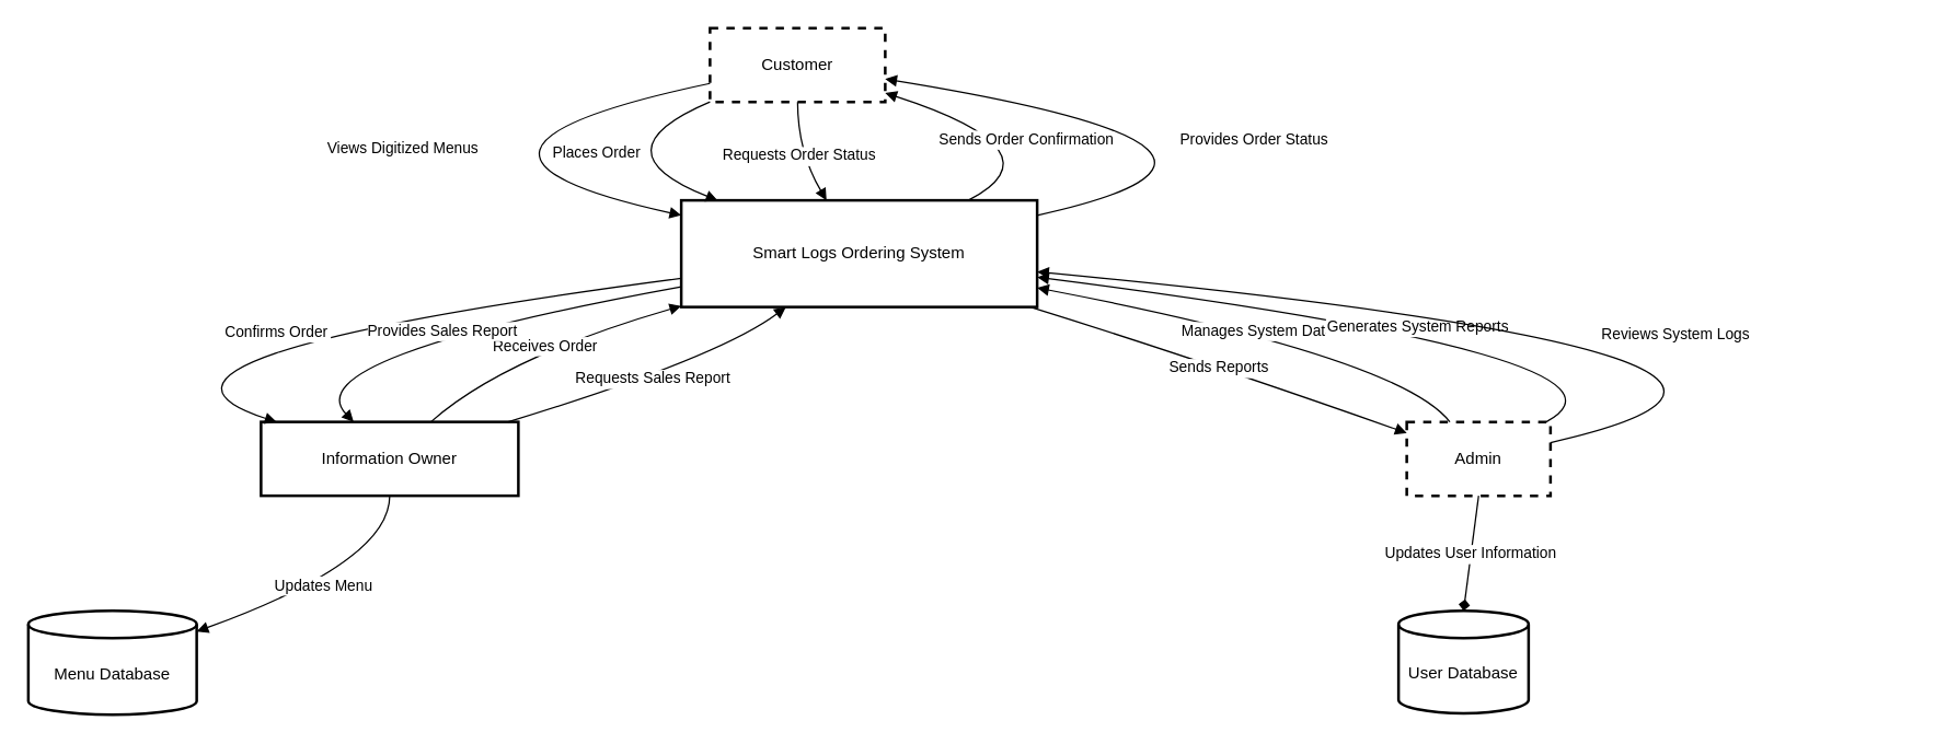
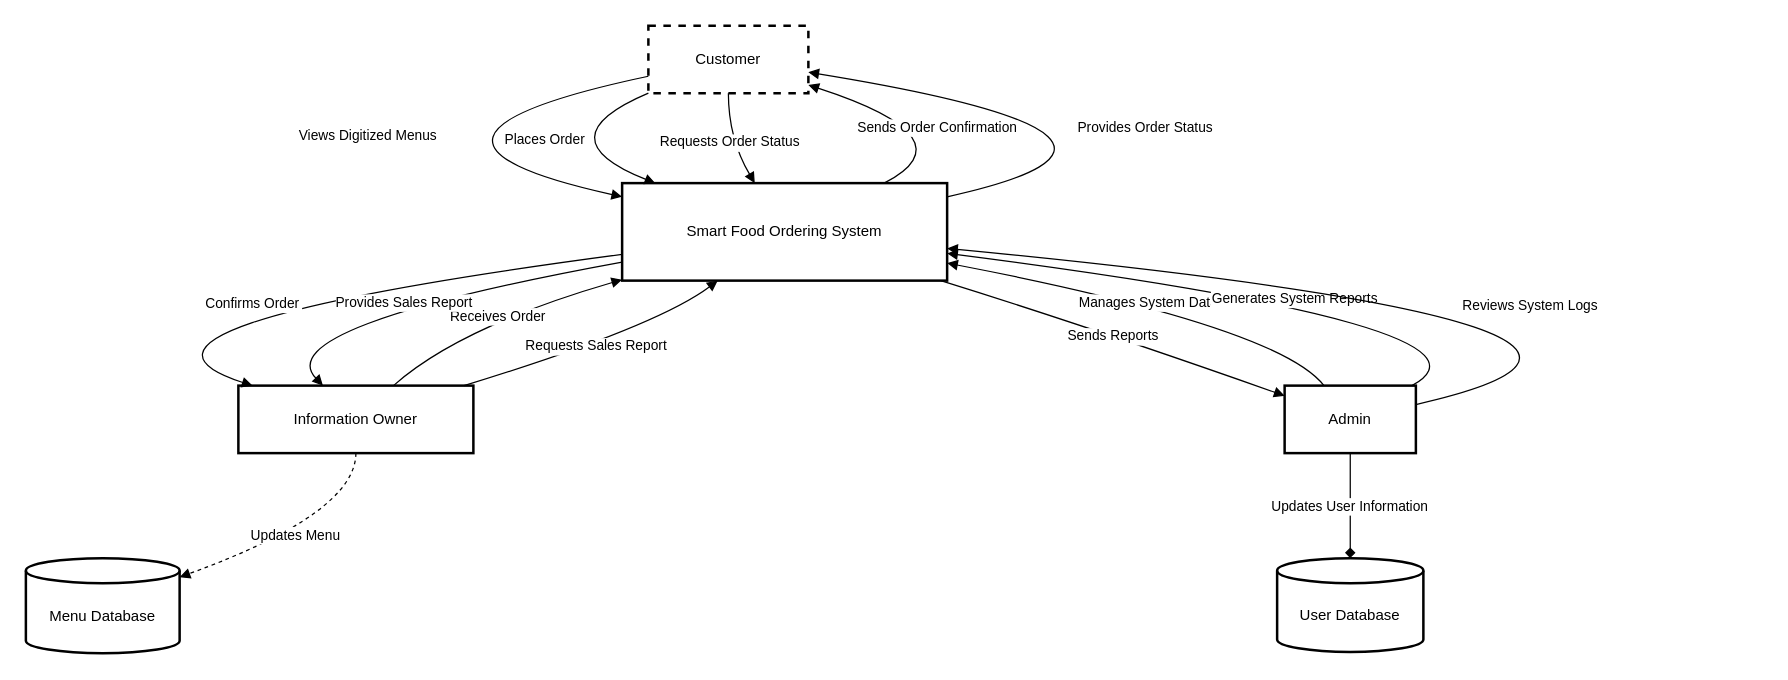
  <mxCell id="0" />
  <mxCell id="1" parent="0" />
  <mxCell id="2" value="Customer" style="whiteSpace=wrap;strokeWidth=2;dashed=1;" vertex="1" parent="1"><mxGeometry x="518" y="20" width="128" height="54" as="geometry" /></mxCell>
- <mxCell id="3" value="Smart Logs Ordering System" style="whiteSpace=wrap;strokeWidth=2;" vertex="1" parent="1"><mxGeometry x="497" y="146" width="260" height="78" as="geometry" /></mxCell>
+ <mxCell id="3" value="Smart Food Ordering System" style="whiteSpace=wrap;strokeWidth=2;" vertex="1" parent="1"><mxGeometry x="497" y="146" width="260" height="78" as="geometry" /></mxCell>
  <mxCell id="4" value="Menu Database" style="shape=cylinder3;boundedLbl=1;backgroundOutline=1;size=10;strokeWidth=2;whiteSpace=wrap;" vertex="1" parent="1"><mxGeometry x="20" y="446" width="123" height="76" as="geometry" /></mxCell>
  <mxCell id="5" value="Information Owner" style="whiteSpace=wrap;strokeWidth=2;" vertex="1" parent="1"><mxGeometry x="190" y="308" width="188" height="54" as="geometry" /></mxCell>
- <mxCell id="6" value="Admin" style="whiteSpace=wrap;strokeWidth=2;dashed=1;" vertex="1" parent="1"><mxGeometry x="1027" y="308" width="105" height="54" as="geometry" /></mxCell>
- <mxCell id="7" value="User Database" style="shape=cylinder3;boundedLbl=1;backgroundOutline=1;size=10;strokeWidth=2;whiteSpace=wrap;" vertex="1" parent="1"><mxGeometry x="1021" y="446" width="95" height="75" as="geometry" /></mxCell>
+ <mxCell id="6" value="Admin" style="whiteSpace=wrap;strokeWidth=2;" vertex="1" parent="1"><mxGeometry x="1027" y="308" width="105" height="54" as="geometry" /></mxCell>
+ <mxCell id="7" value="User Database" style="shape=cylinder3;boundedLbl=1;backgroundOutline=1;size=10;strokeWidth=2;whiteSpace=wrap;" vertex="1" parent="1"><mxGeometry x="1021" y="446" width="117" height="75" as="geometry" /></mxCell>
  <mxCell id="8" value="Views Digitized Menus" style="curved=1;startArrow=none;endArrow=block;exitX=0;exitY=0.75;entryX=0;entryY=0.14;" edge="1" parent="1" source="2" target="3"><mxGeometry relative="1" as="geometry"><Array as="points"><mxPoint x="284" y="110" /></Array></mxGeometry></mxCell>
  <mxCell id="9" value="Places Order" style="curved=1;startArrow=none;endArrow=block;exitX=0;exitY=1;entryX=0.11;entryY=0.01;" edge="1" parent="1" source="2" target="3"><mxGeometry relative="1" as="geometry"><Array as="points"><mxPoint x="433" y="110" /></Array></mxGeometry></mxCell>
  <mxCell id="10" value="Sends Order Confirmation" style="curved=1;startArrow=none;endArrow=block;exitX=0.8;exitY=0.01;entryX=1;entryY=0.88;" edge="1" parent="1" source="3" target="2"><mxGeometry relative="1" as="geometry"><Array as="points"><mxPoint x="777" y="110" /></Array></mxGeometry></mxCell>
  <mxCell id="11" value="Requests Order Status" style="curved=1;startArrow=none;endArrow=block;exitX=0.5;exitY=1;entryX=0.41;entryY=0.01;" edge="1" parent="1" source="2" target="3"><mxGeometry relative="1" as="geometry"><Array as="points"><mxPoint x="582" y="110" /></Array></mxGeometry></mxCell>
  <mxCell id="12" value="Provides Order Status" style="curved=1;startArrow=none;endArrow=block;exitX=1;exitY=0.14;entryX=1;entryY=0.69;" edge="1" parent="1" source="3" target="2"><mxGeometry relative="1" as="geometry"><Array as="points"><mxPoint x="970" y="110" /></Array></mxGeometry></mxCell>
  <mxCell id="13" value="Receives Order" style="curved=1;startArrow=none;endArrow=block;exitX=0.66;exitY=0;entryX=0;entryY=0.99;" edge="1" parent="1" source="5" target="3"><mxGeometry relative="1" as="geometry"><Array as="points"><mxPoint x="367" y="261" /></Array></mxGeometry></mxCell>
  <mxCell id="14" value="Confirms Order" style="curved=1;startArrow=none;endArrow=block;exitX=0;exitY=0.73;entryX=0.06;entryY=0;" edge="1" parent="1" source="3" target="5"><mxGeometry relative="1" as="geometry"><Array as="points"><mxPoint x="57" y="261" /></Array></mxGeometry></mxCell>
- <mxCell id="15" value="Updates Menu" style="curved=1;startArrow=none;endArrow=block;exitX=0.5;exitY=1;entryX=1;entryY=0.2;" edge="1" parent="1" source="5" target="4"><mxGeometry relative="1" as="geometry"><Array as="points"><mxPoint x="284" y="410" /></Array></mxGeometry></mxCell>
+ <mxCell id="15" value="Updates Menu" style="curved=1;startArrow=none;endArrow=block;exitX=0.5;exitY=1;entryX=1;entryY=0.2;dashed=1;" edge="1" parent="1" source="5" target="4"><mxGeometry relative="1" as="geometry"><Array as="points"><mxPoint x="284" y="410" /></Array></mxGeometry></mxCell>
  <mxCell id="16" value="Requests Sales Report" style="curved=1;startArrow=none;endArrow=block;exitX=0.96;exitY=0;entryX=0.29;entryY=1.01;" edge="1" parent="1" source="5" target="3"><mxGeometry relative="1" as="geometry"><Array as="points"><mxPoint x="524" y="261" /></Array></mxGeometry></mxCell>
  <mxCell id="17" value="Provides Sales Report" style="curved=1;startArrow=none;endArrow=block;exitX=0;exitY=0.81;entryX=0.36;entryY=0;" edge="1" parent="1" source="3" target="5"><mxGeometry relative="1" as="geometry"><Array as="points"><mxPoint x="213" y="261" /></Array></mxGeometry></mxCell>
  <mxCell id="18" value="Manages System Data" style="curved=1;startArrow=none;endArrow=block;exitX=0.3;exitY=0;entryX=1;entryY=0.82;" edge="1" parent="1" source="6" target="3"><mxGeometry relative="1" as="geometry"><Array as="points"><mxPoint x="1022" y="261" /></Array></mxGeometry></mxCell>
  <mxCell id="19" value="Updates User Information" style="curved=1;startArrow=none;endArrow=diamond;exitX=0.5;exitY=1;entryX=0.5;entryY=0;" edge="1" parent="1" source="6" target="7"><mxGeometry relative="1" as="geometry"><Array as="points" /></mxGeometry></mxCell>
  <mxCell id="20" value="Generates System Reports" style="curved=1;startArrow=none;endArrow=block;exitX=0.97;exitY=0;entryX=1;entryY=0.72;" edge="1" parent="1" source="6" target="3"><mxGeometry relative="1" as="geometry"><Array as="points"><mxPoint x="1216" y="261" /></Array></mxGeometry></mxCell>
  <mxCell id="21" value="Sends Reports" style="curved=1;startArrow=none;endArrow=block;exitX=0.99;exitY=1.01;entryX=0;entryY=0.15;" edge="1" parent="1" source="3" target="6"><mxGeometry relative="1" as="geometry"><Array as="points"><mxPoint x="871" y="261" /></Array></mxGeometry></mxCell>
  <mxCell id="22" value="Reviews System Logs" style="curved=1;startArrow=none;endArrow=block;exitX=1;exitY=0.28;entryX=1;entryY=0.67;" edge="1" parent="1" source="6" target="3"><mxGeometry relative="1" as="geometry"><Array as="points"><mxPoint x="1408" y="261" /></Array></mxGeometry></mxCell>
